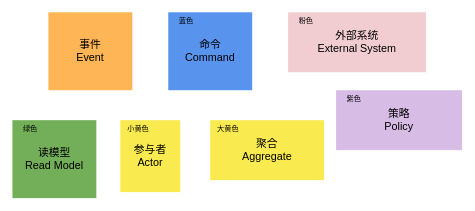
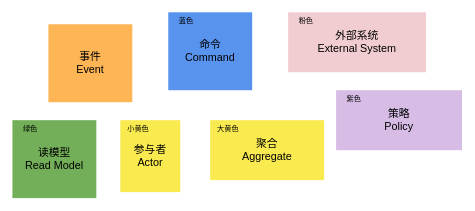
  <mxCell id="0" />
  <mxCell id="1" parent="0" />
- <mxCell id="2" value="事件&lt;br style=&quot;font-size: 18px;&quot;&gt;Event" style="rounded=0;whiteSpace=wrap;html=1;fontSize=18;fillColor=#FDB556;strokeColor=none;fontColor=#000000;movable=1;resizable=1;rotatable=1;deletable=1;editable=1;connectable=1;" vertex="1" parent="1"><mxGeometry x="80" y="20" width="140" height="130" as="geometry" /></mxCell>
+ <mxCell id="2" value="事件&lt;br style=&quot;font-size: 18px;&quot;&gt;Event" style="rounded=0;whiteSpace=wrap;html=1;fontSize=18;fillColor=#FDB556;strokeColor=none;fontColor=#000000;movable=1;resizable=1;rotatable=1;deletable=1;editable=1;connectable=1;" vertex="1" parent="1"><mxGeometry x="80" y="40" width="140" height="130" as="geometry" /></mxCell>
  <mxCell id="3" value="命令&lt;br style=&quot;font-size: 18px;&quot;&gt;Command" style="rounded=0;whiteSpace=wrap;html=1;fontSize=18;fillColor=#5893ee;strokeColor=none;fontColor=#000000;movable=1;resizable=1;rotatable=1;deletable=1;editable=1;connectable=1;" vertex="1" parent="1"><mxGeometry x="280" y="20" width="140" height="130" as="geometry" /></mxCell>
  <mxCell id="4" value="蓝色" style="text;html=1;strokeColor=none;fillColor=none;align=center;verticalAlign=middle;whiteSpace=wrap;rounded=0;movable=1;resizable=1;rotatable=1;deletable=1;editable=1;connectable=1;" vertex="1" parent="1"><mxGeometry x="280" y="20" width="60" height="30" as="geometry" /></mxCell>
  <mxCell id="5" value="外部系统&lt;br style=&quot;font-size: 18px;&quot;&gt;External System" style="rounded=0;whiteSpace=wrap;html=1;fontSize=18;fillColor=#f1ccd1;strokeColor=none;fontColor=#000000;movable=1;resizable=1;rotatable=1;deletable=1;editable=1;connectable=1;" vertex="1" parent="1"><mxGeometry x="480" y="20" width="230" height="100" as="geometry" /></mxCell>
  <mxCell id="6" value="粉色" style="text;html=1;strokeColor=none;fillColor=none;align=center;verticalAlign=middle;whiteSpace=wrap;rounded=0;movable=1;resizable=1;rotatable=1;deletable=1;editable=1;connectable=1;" vertex="1" parent="1"><mxGeometry x="480" y="20" width="60" height="30" as="geometry" /></mxCell>
  <mxCell id="7" value="读模型&lt;br style=&quot;font-size: 18px;&quot;&gt;Read Model" style="rounded=0;whiteSpace=wrap;html=1;fontSize=18;fillColor=#73ae58;strokeColor=none;fontColor=#000000;movable=1;resizable=1;rotatable=1;deletable=1;editable=1;connectable=1;" vertex="1" parent="1"><mxGeometry x="20" y="200" width="140" height="130" as="geometry" /></mxCell>
  <mxCell id="8" value="绿色" style="text;html=1;strokeColor=none;fillColor=none;align=center;verticalAlign=middle;whiteSpace=wrap;rounded=0;movable=1;resizable=1;rotatable=1;deletable=1;editable=1;connectable=1;" vertex="1" parent="1"><mxGeometry x="20" y="200" width="60" height="30" as="geometry" /></mxCell>
  <mxCell id="9" value="参与者&lt;br style=&quot;font-size: 18px;&quot;&gt;Actor" style="rounded=0;whiteSpace=wrap;html=1;fontSize=18;fillColor=#f9ea50;strokeColor=none;fontColor=#000000;movable=1;resizable=1;rotatable=1;deletable=1;editable=1;connectable=1;" vertex="1" parent="1"><mxGeometry x="200" y="200" width="100" height="120" as="geometry" /></mxCell>
  <mxCell id="10" value="小黄色" style="text;html=1;strokeColor=none;fillColor=none;align=center;verticalAlign=middle;whiteSpace=wrap;rounded=0;movable=1;resizable=1;rotatable=1;deletable=1;editable=1;connectable=1;" vertex="1" parent="1"><mxGeometry x="200" y="200" width="60" height="30" as="geometry" /></mxCell>
  <mxCell id="11" value="聚合&lt;br style=&quot;font-size: 18px;&quot;&gt;Aggregate" style="rounded=0;whiteSpace=wrap;html=1;fontSize=18;fillColor=#f9ea50;strokeColor=none;fontColor=#000000;movable=1;resizable=1;rotatable=1;deletable=1;editable=1;connectable=1;" vertex="1" parent="1"><mxGeometry x="350" y="200" width="190" height="100" as="geometry" /></mxCell>
  <mxCell id="12" value="大黄色" style="text;html=1;strokeColor=none;fillColor=none;align=center;verticalAlign=middle;whiteSpace=wrap;rounded=0;movable=1;resizable=1;rotatable=1;deletable=1;editable=1;connectable=1;" vertex="1" parent="1"><mxGeometry x="350" y="200" width="60" height="30" as="geometry" /></mxCell>
  <mxCell id="13" value="策略&lt;br style=&quot;font-size: 18px;&quot;&gt;Policy" style="rounded=0;whiteSpace=wrap;html=1;fontSize=18;fillColor=#D7BDE6;strokeColor=none;fontColor=#000000;movable=1;resizable=1;rotatable=1;deletable=1;editable=1;connectable=1;" vertex="1" parent="1"><mxGeometry x="560" y="150" width="210" height="100" as="geometry" /></mxCell>
  <mxCell id="14" value="紫色" style="text;html=1;strokeColor=none;fillColor=none;align=center;verticalAlign=middle;whiteSpace=wrap;rounded=0;movable=1;resizable=1;rotatable=1;deletable=1;editable=1;connectable=1;" vertex="1" parent="1"><mxGeometry x="560" y="150" width="60" height="30" as="geometry" /></mxCell>
